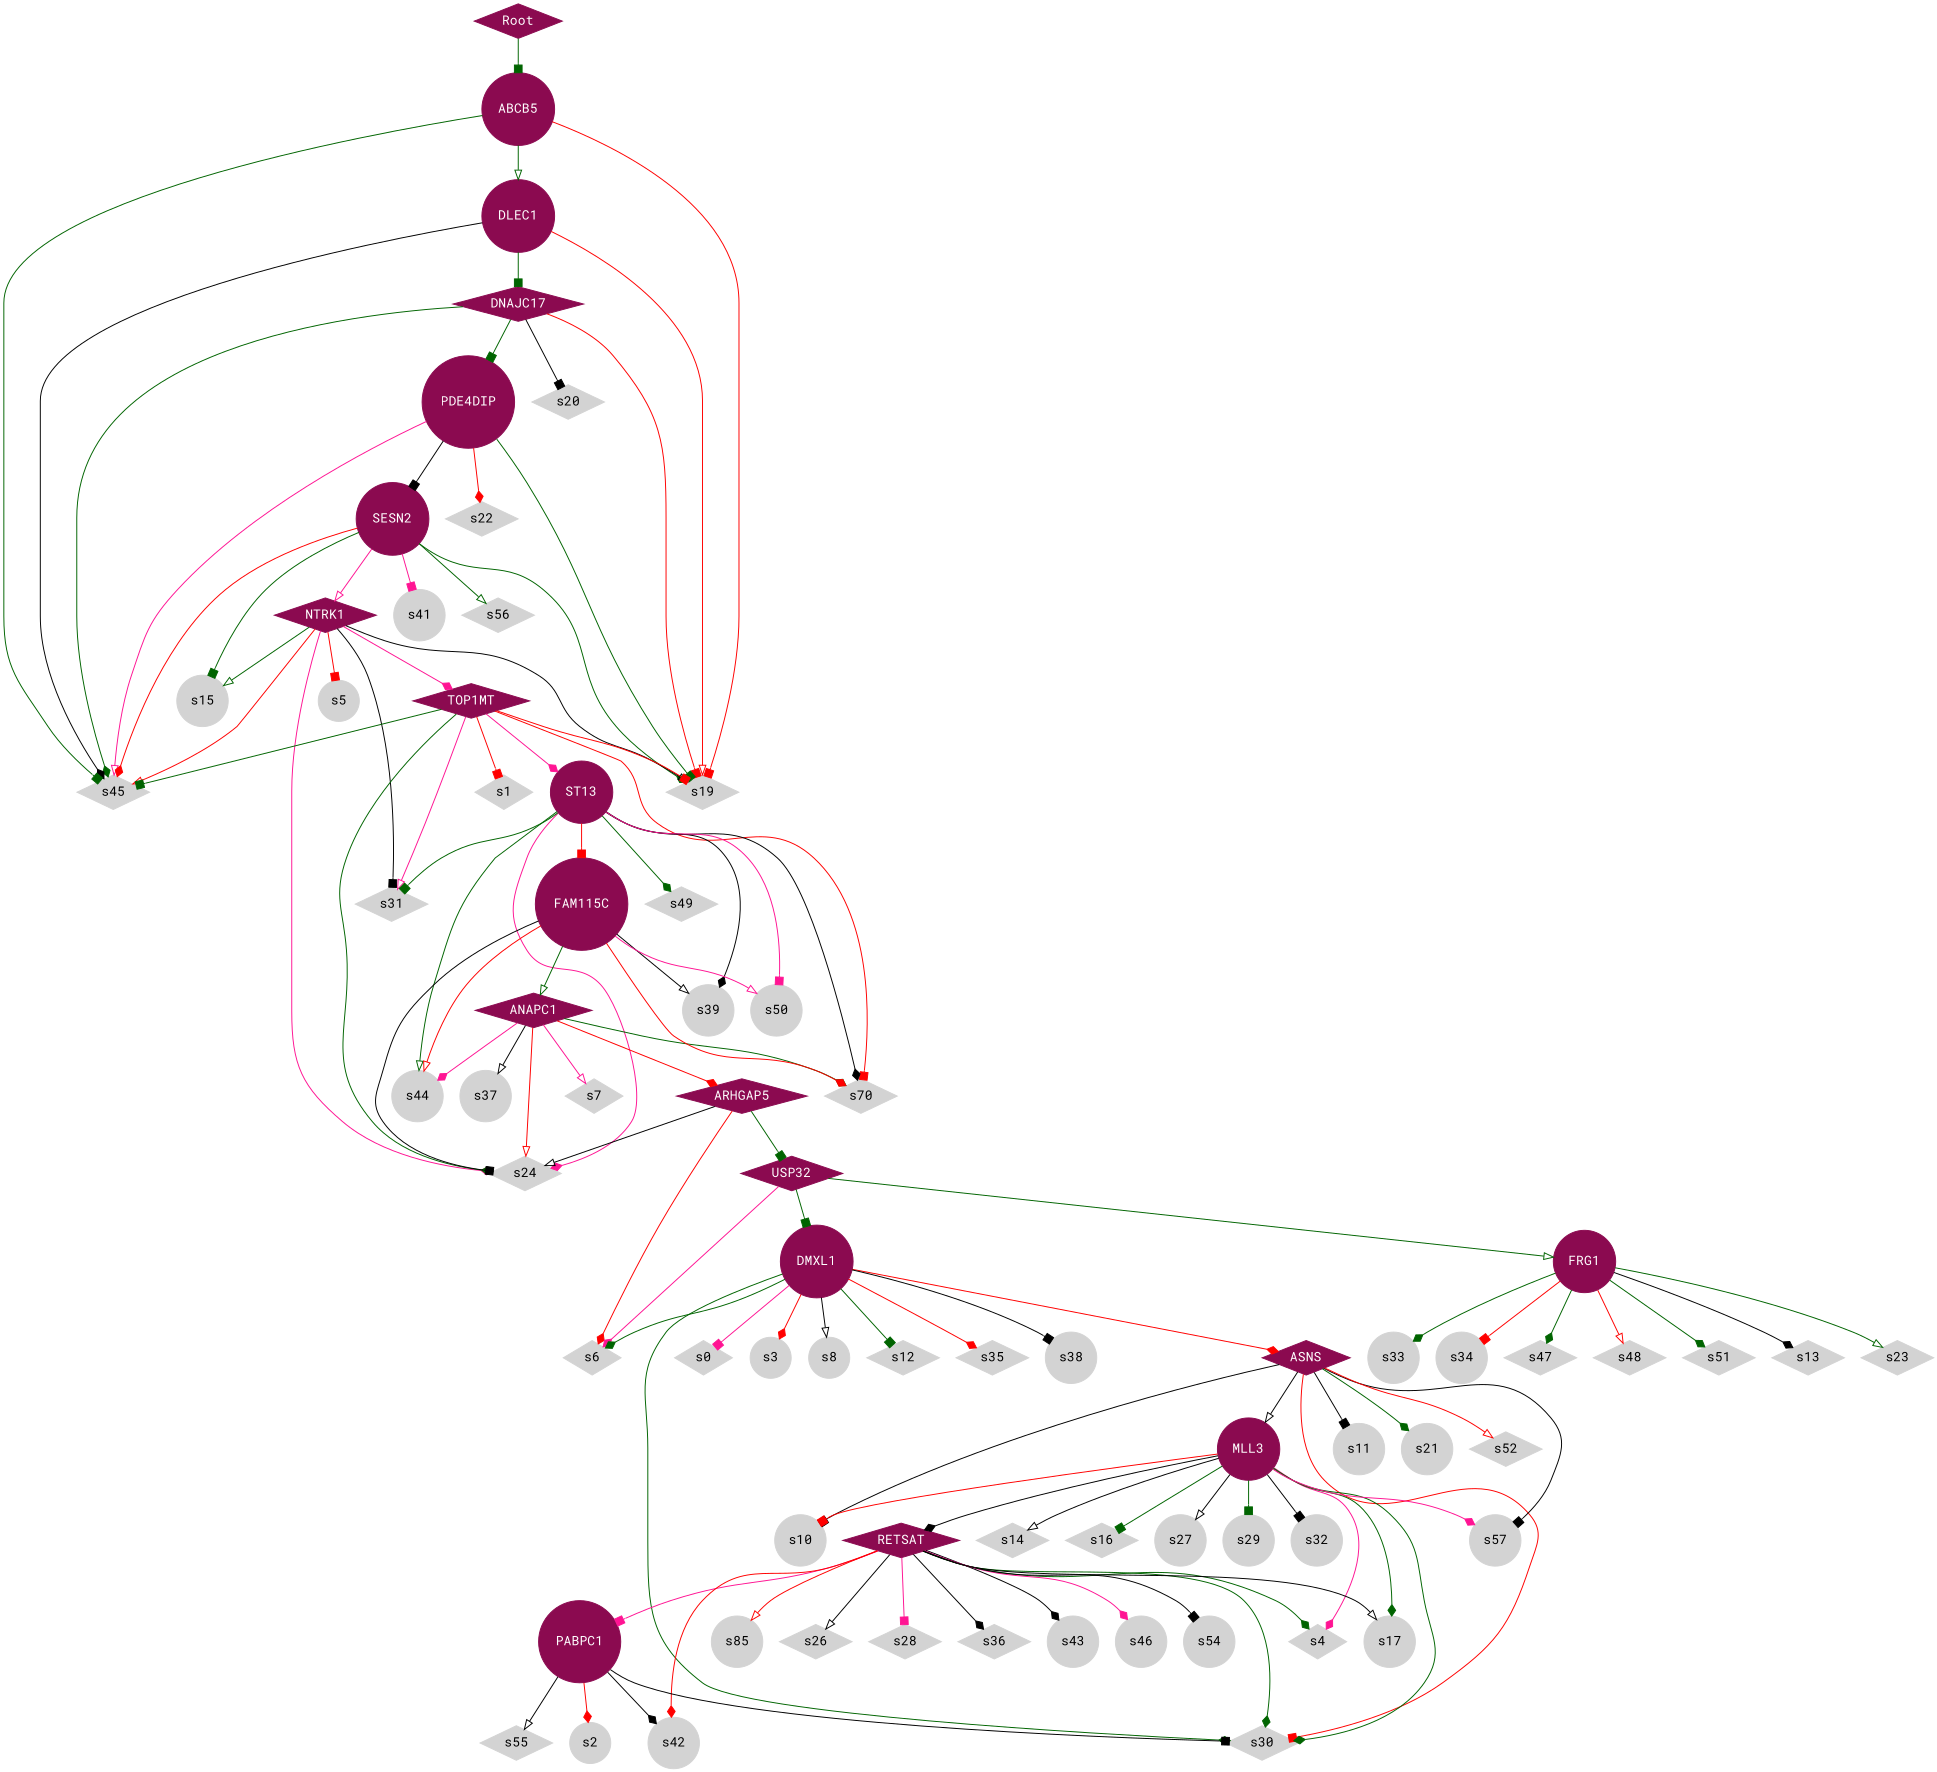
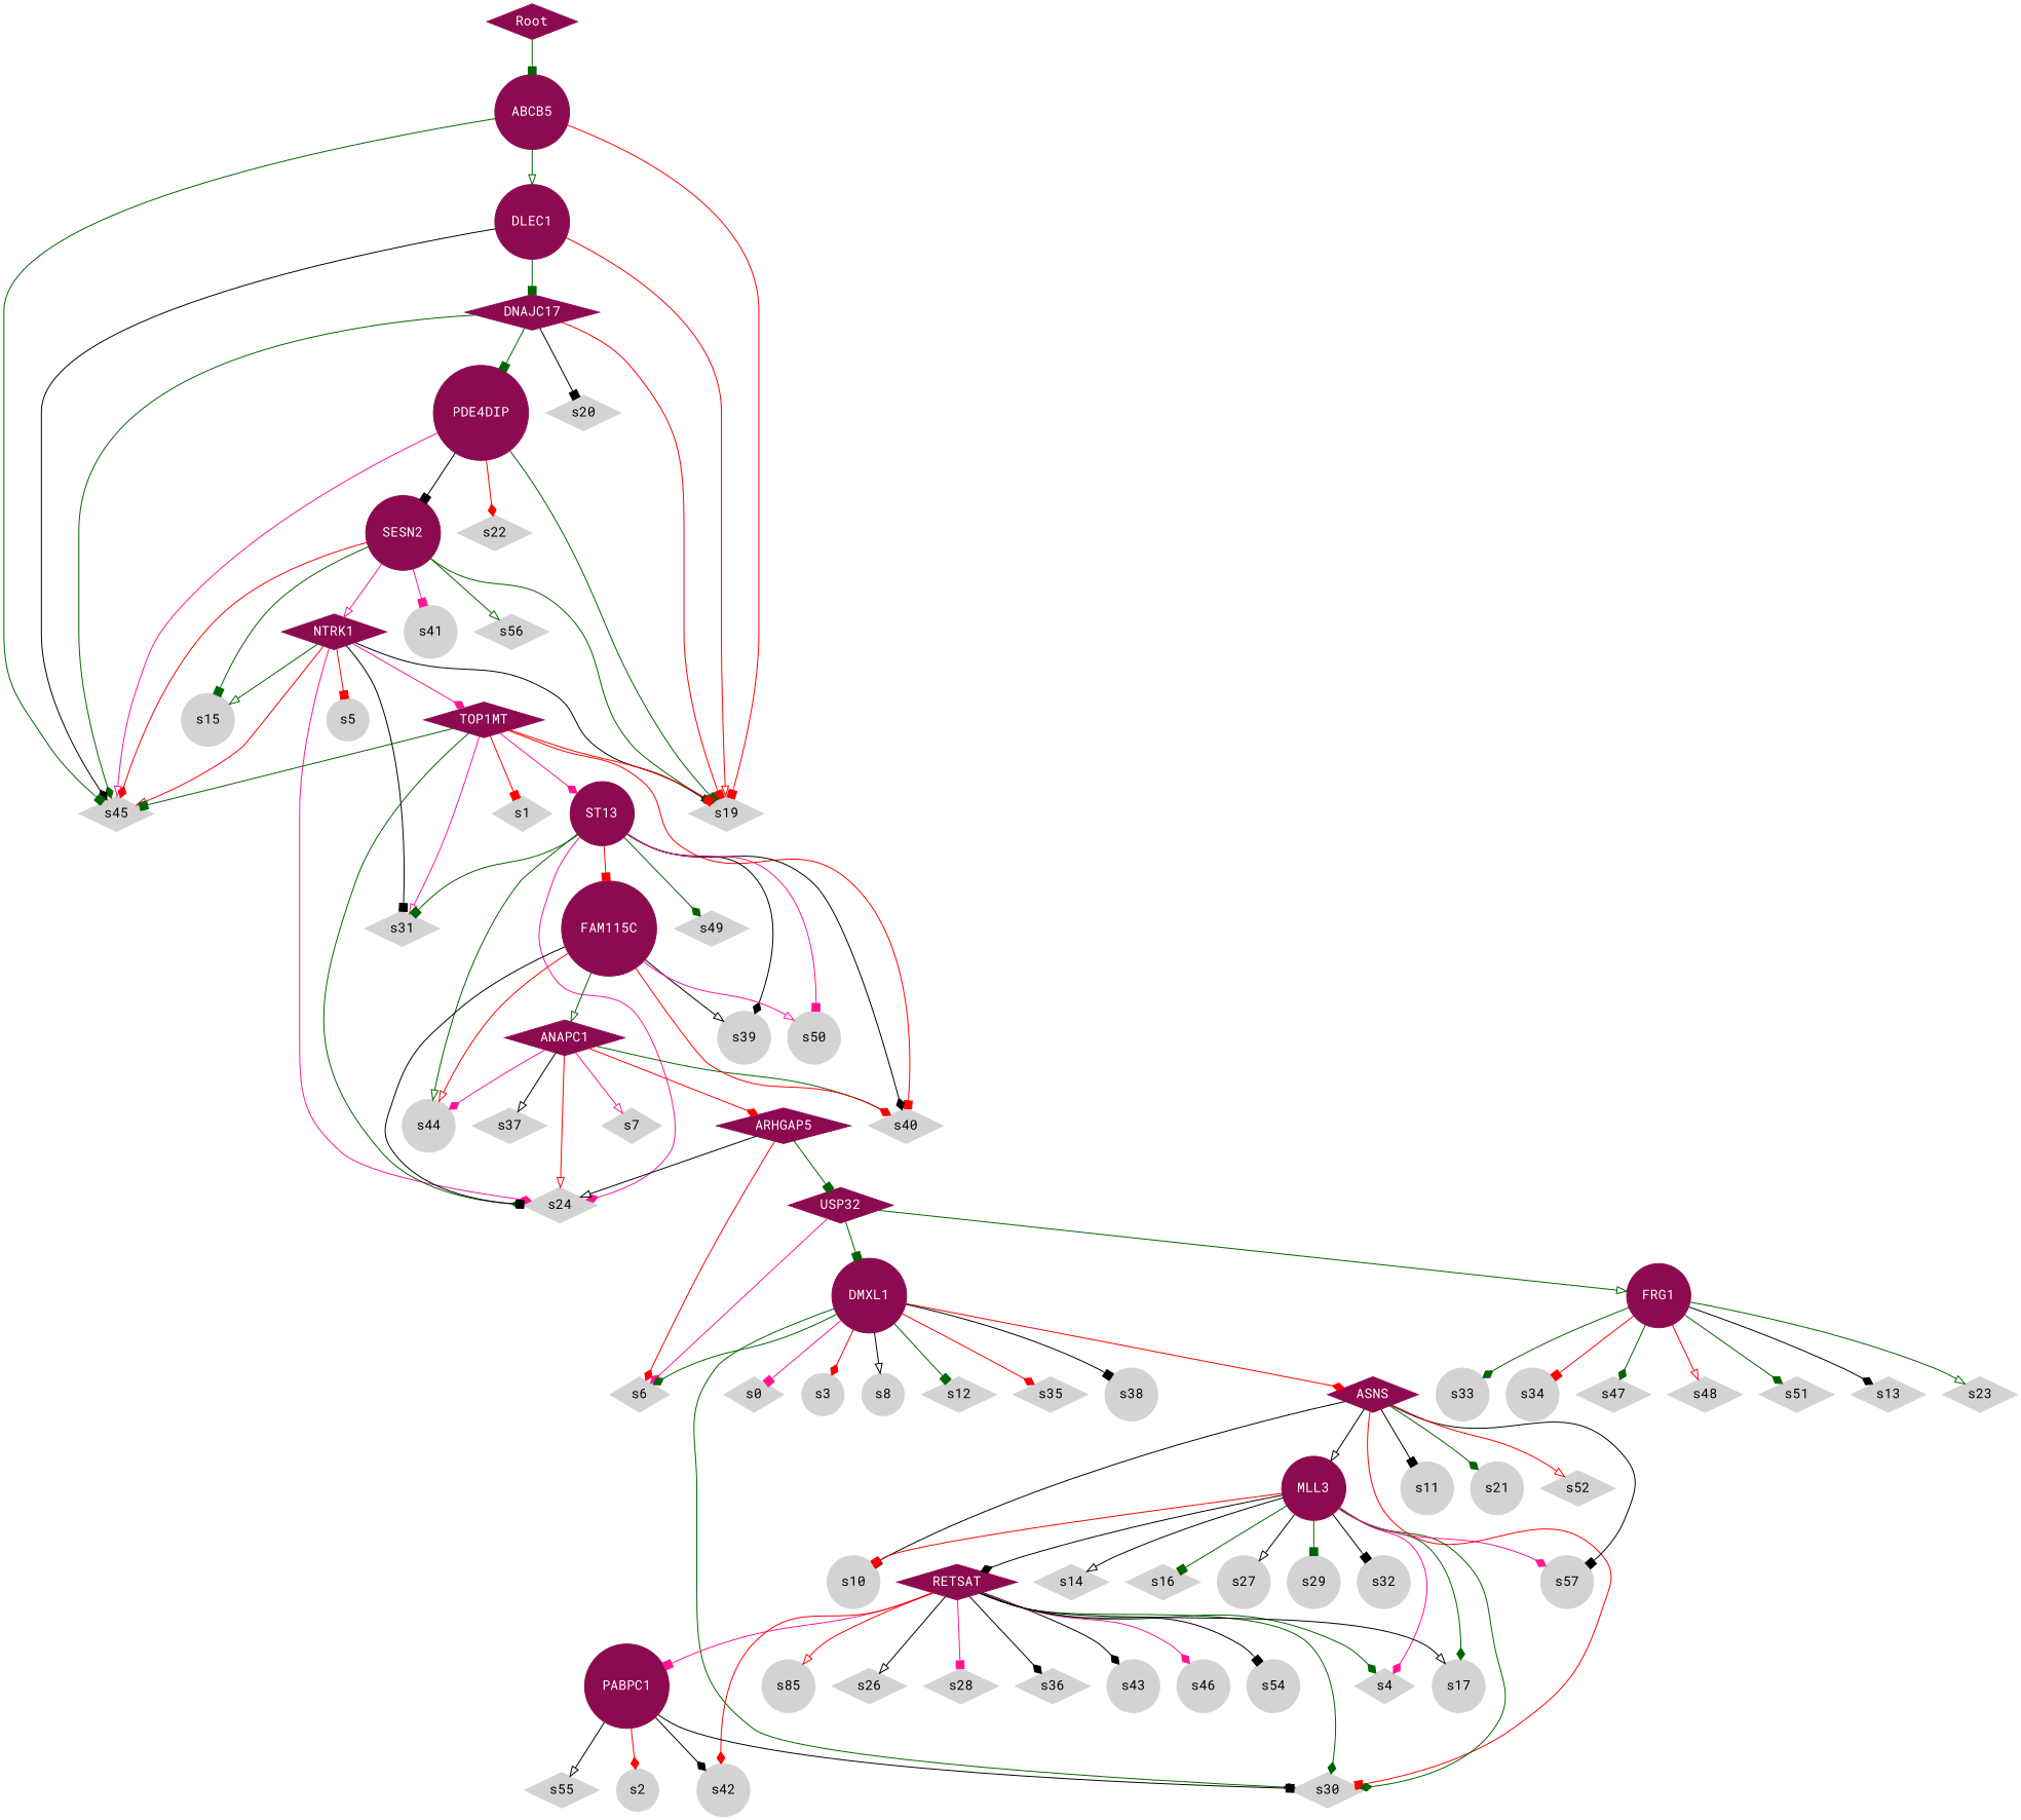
  digraph {
    fontname="Roboto Mono"
    node [color=lightgrey fontcolor=black fontname="Roboto Mono" shape=diamond style=filled]
    edge [arrowhead=diamond color=darkgreen fontname="Roboto Mono"]
    DNAJC17 [color=deeppink4 fontcolor=white]
    PDE4DIP [color=deeppink4 fontcolor=white shape=circle]
    s19
    s45
    s20
    SESN2 [color=deeppink4 fontcolor=white shape=circle]
    s22
    NTRK1 [color=deeppink4 fontcolor=white]
    s15 [shape=circle]
    s41 [shape=circle]
    s56
    TOP1MT [color=deeppink4 fontcolor=white]
    s5 [shape=circle]
    s24
    s31
-   s40 [label=s70]
+   s40
    ST13 [color=deeppink4 fontcolor=white shape=circle]
    s1
    ANAPC1 [color=deeppink4 fontcolor=white]
    ARHGAP5 [color=deeppink4 fontcolor=white]
    s7
-   s37 [shape=circle]
+   s37
    s44 [shape=circle]
    USP32 [color=deeppink4 fontcolor=white]
    s6
    FRG1 [color=deeppink4 fontcolor=white shape=circle]
    DMXL1 [color=deeppink4 fontcolor=white shape=circle]
    DLEC1 [color=deeppink4 fontcolor=white shape=circle]
    s13
    s23
    s33 [shape=circle]
    s34 [shape=circle]
    s47
    s48
    s51
    s30
    ASNS [color=deeppink4 fontcolor=white]
    s0
    s3 [shape=circle]
    s8 [shape=circle]
    s12
    s35
    s38 [shape=circle]
    FAM115C [color=deeppink4 fontcolor=white shape=circle]
    s39 [shape=circle]
    s50 [shape=circle]
    MLL3 [color=deeppink4 fontcolor=white shape=circle]
    RETSAT [color=deeppink4 fontcolor=white]
    s4
    s17 [shape=circle]
    s10 [shape=circle]
    s14
    s16
    s27 [shape=circle]
    s29 [shape=circle]
    s32 [shape=circle]
    s57 [shape=circle]
    PABPC1 [color=deeppink4 fontcolor=white shape=circle]
    n59 [label=s85 shape=circle]
    s26
    s28
    s36
    s42 [shape=circle]
    s43 [shape=circle]
    s46 [shape=circle]
    s54 [shape=circle]
    s2 [shape=circle]
    s55
    s49
    ABCB5 [color=deeppink4 fontcolor=white shape=circle]
    s11 [shape=circle]
    s21 [shape=circle]
    s52
    Root [color=deeppink4 fontcolor=white]
    DNAJC17 -> PDE4DIP [arrowhead=box]
    DNAJC17 -> s19 [arrowhead=box color=red]
    DNAJC17 -> s45
    DNAJC17 -> s20 [arrowhead=box color=black]
    PDE4DIP -> s19 [arrowhead=box]
    PDE4DIP -> s45 [arrowhead=onormal color=deeppink]
    PDE4DIP -> SESN2 [arrowhead=box color=black]
    PDE4DIP -> s22 [color=red]
    SESN2 -> s19
    SESN2 -> s45 [color=red]
    SESN2 -> NTRK1 [arrowhead=onormal color=deeppink]
    SESN2 -> s15 [arrowhead=box]
    SESN2 -> s41 [arrowhead=box color=deeppink]
    SESN2 -> s56 [arrowhead=onormal]
    NTRK1 -> s19 [arrowhead=onormal color=black]
    NTRK1 -> s45 [arrowhead=onormal color=red]
    NTRK1 -> s15 [arrowhead=onormal]
    NTRK1 -> TOP1MT [color=deeppink]
    NTRK1 -> s5 [arrowhead=box color=red]
    NTRK1 -> s24 [color=deeppink]
    NTRK1 -> s31 [arrowhead=box color=black]
    TOP1MT -> s19 [arrowhead=box color=red]
    TOP1MT -> s45 [arrowhead=box]
    TOP1MT -> s24
    TOP1MT -> s31 [arrowhead=onormal color=deeppink]
    TOP1MT -> s40 [arrowhead=box color=red]
    TOP1MT -> ST13 [color=deeppink]
    TOP1MT -> s1 [arrowhead=box color=red]
    ST13 -> s24 [color=deeppink]
    ST13 -> s31 [arrowhead=box]
    ST13 -> s40 [color=black]
    ST13 -> s44 [arrowhead=onormal]
    ST13 -> FAM115C [arrowhead=box color=red]
    ST13 -> s39 [color=black]
    ST13 -> s50 [arrowhead=box color=deeppink]
    ST13 -> s49
    ANAPC1 -> s24 [arrowhead=onormal color=red]
    ANAPC1 -> s40
    ANAPC1 -> ARHGAP5 [color=red]
    ANAPC1 -> s7 [arrowhead=onormal color=deeppink]
    ANAPC1 -> s37 [arrowhead=onormal color=black]
    ANAPC1 -> s44 [color=deeppink]
    ARHGAP5 -> s24 [arrowhead=onormal color=black]
    ARHGAP5 -> USP32 [arrowhead=box]
    ARHGAP5 -> s6 [color=red]
    USP32 -> s6 [color=deeppink]
    USP32 -> FRG1 [arrowhead=onormal]
    USP32 -> DMXL1 [arrowhead=box]
    FRG1 -> s13 [color=black]
    FRG1 -> s23 [arrowhead=onormal]
    FRG1 -> s33
    FRG1 -> s34 [arrowhead=box color=red]
    FRG1 -> s47
    FRG1 -> s48 [arrowhead=onormal color=red]
    FRG1 -> s51
    DMXL1 -> s6
    DMXL1 -> s30
    DMXL1 -> ASNS [color=red]
    DMXL1 -> s0 [arrowhead=box color=deeppink]
    DMXL1 -> s3 [color=red]
    DMXL1 -> s8 [arrowhead=onormal color=black]
    DMXL1 -> s12 [arrowhead=box]
    DMXL1 -> s35 [color=red]
    DMXL1 -> s38 [arrowhead=box color=black]
    DLEC1 -> DNAJC17 [arrowhead=box]
    DLEC1 -> s19 [arrowhead=onormal color=red]
    DLEC1 -> s45 [color=black]
    ASNS -> s30 [arrowhead=box color=red]
    ASNS -> MLL3 [arrowhead=onormal color=black]
    ASNS -> s10 [arrowhead=box color=black]
    ASNS -> s57 [arrowhead=box color=black]
    ASNS -> s11 [arrowhead=box color=black]
    ASNS -> s21
    ASNS -> s52 [arrowhead=onormal color=red]
    FAM115C -> s24 [arrowhead=box color=black]
    FAM115C -> s40 [color=red]
    FAM115C -> ANAPC1 [arrowhead=onormal]
    FAM115C -> s44 [arrowhead=onormal color=red]
    FAM115C -> s39 [arrowhead=onormal color=black]
    FAM115C -> s50 [arrowhead=onormal color=deeppink]
    MLL3 -> s30
    MLL3 -> RETSAT [color=black]
    MLL3 -> s4 [color=deeppink]
    MLL3 -> s17
    MLL3 -> s10 [arrowhead=box color=red]
    MLL3 -> s14 [arrowhead=onormal color=black]
    MLL3 -> s16 [arrowhead=box]
    MLL3 -> s27 [arrowhead=onormal color=black]
    MLL3 -> s29 [arrowhead=box]
    MLL3 -> s32 [arrowhead=box color=black]
    MLL3 -> s57 [color=deeppink]
    RETSAT -> s30
    RETSAT -> s4
    RETSAT -> s17 [arrowhead=onormal color=black]
    RETSAT -> PABPC1 [arrowhead=box color=deeppink]
    RETSAT -> n59 [arrowhead=onormal color=red]
    RETSAT -> s26 [arrowhead=onormal color=black]
    RETSAT -> s28 [arrowhead=box color=deeppink]
    RETSAT -> s36 [color=black]
    RETSAT -> s42 [color=red]
    RETSAT -> s43 [color=black]
    RETSAT -> s46 [color=deeppink]
    RETSAT -> s54 [arrowhead=box color=black]
    PABPC1 -> s30 [arrowhead=box color=black]
    PABPC1 -> s42 [color=black]
    PABPC1 -> s2 [color=red]
    PABPC1 -> s55 [arrowhead=onormal color=black]
    ABCB5 -> s19 [arrowhead=box color=red]
    ABCB5 -> s45 [arrowhead=box]
    ABCB5 -> DLEC1 [arrowhead=onormal]
    Root -> ABCB5 [arrowhead=box]
  }
